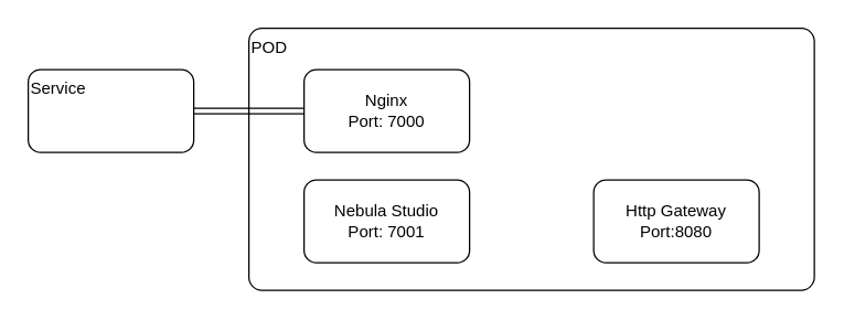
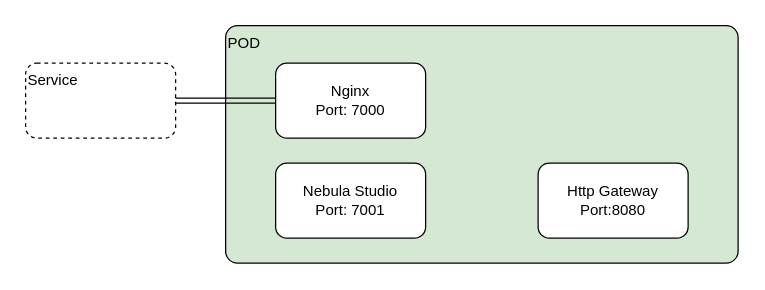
  <mxCell id="0" />
  <mxCell id="1" parent="0" />
- <mxCell id="2" value="POD" style="rounded=1;whiteSpace=wrap;html=1;align=left;verticalAlign=top;arcSize=5;" vertex="1" parent="1"><mxGeometry x="180" y="20" width="410" height="190" as="geometry" /></mxCell>
+ <mxCell id="2" value="POD" style="rounded=1;whiteSpace=wrap;html=1;align=left;verticalAlign=top;arcSize=5;fillColor=#d5e8d4;" vertex="1" parent="1"><mxGeometry x="180" y="20" width="410" height="190" as="geometry" /></mxCell>
  <mxCell id="3" value="Http Gateway&lt;br&gt;Port:8080" style="rounded=1;whiteSpace=wrap;html=1;align=center;verticalAlign=middle;" vertex="1" parent="1"><mxGeometry x="430" y="130" width="120" height="60" as="geometry" /></mxCell>
  <mxCell id="4" value="Nebula Studio&lt;br&gt;Port: 7001" style="rounded=1;whiteSpace=wrap;html=1;align=center;verticalAlign=middle;" vertex="1" parent="1"><mxGeometry x="220" y="130" width="120" height="60" as="geometry" /></mxCell>
  <mxCell id="5" value="Nginx&lt;br&gt;Port: 7000" style="rounded=1;whiteSpace=wrap;html=1;align=center;verticalAlign=middle;" vertex="1" parent="1"><mxGeometry x="220" y="50" width="120" height="60" as="geometry" /></mxCell>
- <mxCell id="6" value="Service" style="rounded=1;whiteSpace=wrap;html=1;align=left;verticalAlign=top;" vertex="1" parent="1"><mxGeometry x="20" y="50" width="120" height="60" as="geometry" /></mxCell>
+ <mxCell id="6" value="Service" style="rounded=1;whiteSpace=wrap;html=1;align=left;verticalAlign=top;dashed=1;" vertex="1" parent="1"><mxGeometry x="20" y="50" width="120" height="60" as="geometry" /></mxCell>
  <mxCell id="7" value="" style="shape=link;html=1;rounded=0;edgeStyle=orthogonalEdgeStyle;exitX=1;exitY=0.5;exitDx=0;exitDy=0;" edge="1" parent="1" source="6"><mxGeometry width="100" relative="1" as="geometry"><mxPoint x="280" y="90" as="sourcePoint" /><mxPoint x="220" y="80" as="targetPoint" /></mxGeometry></mxCell>
